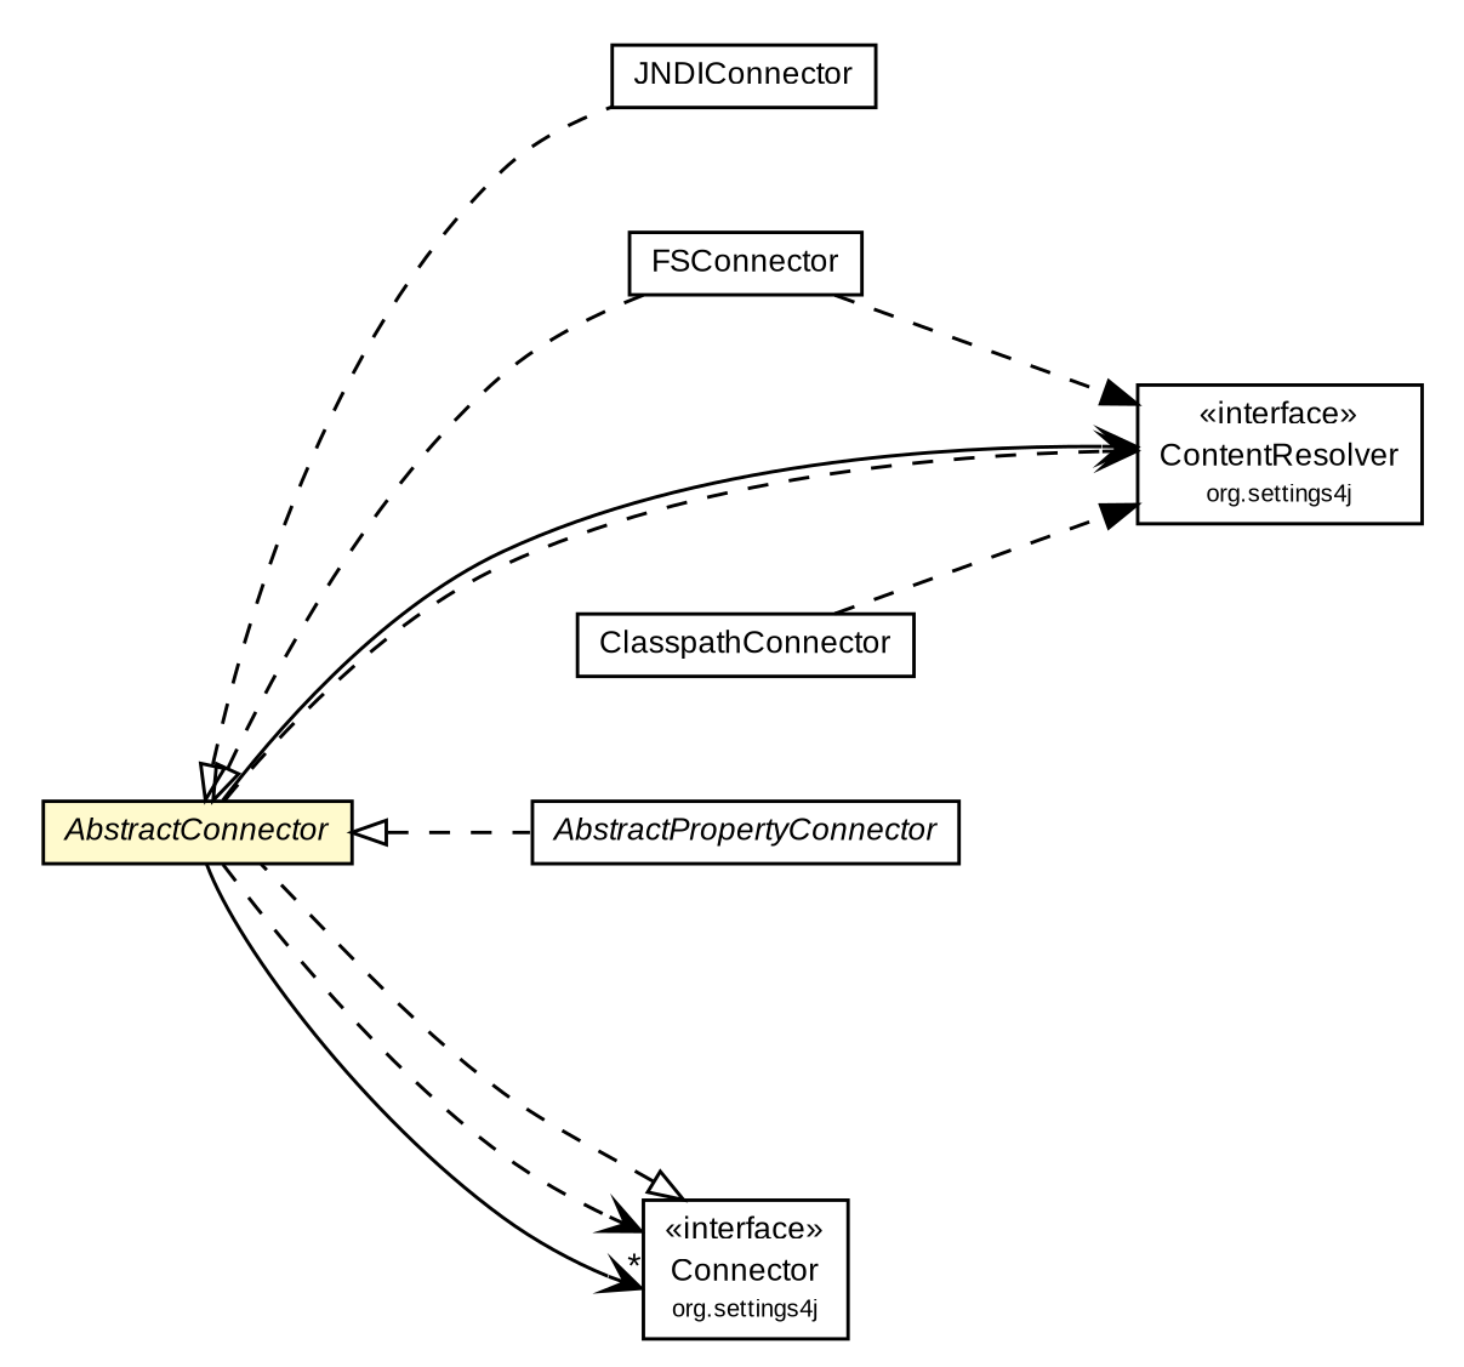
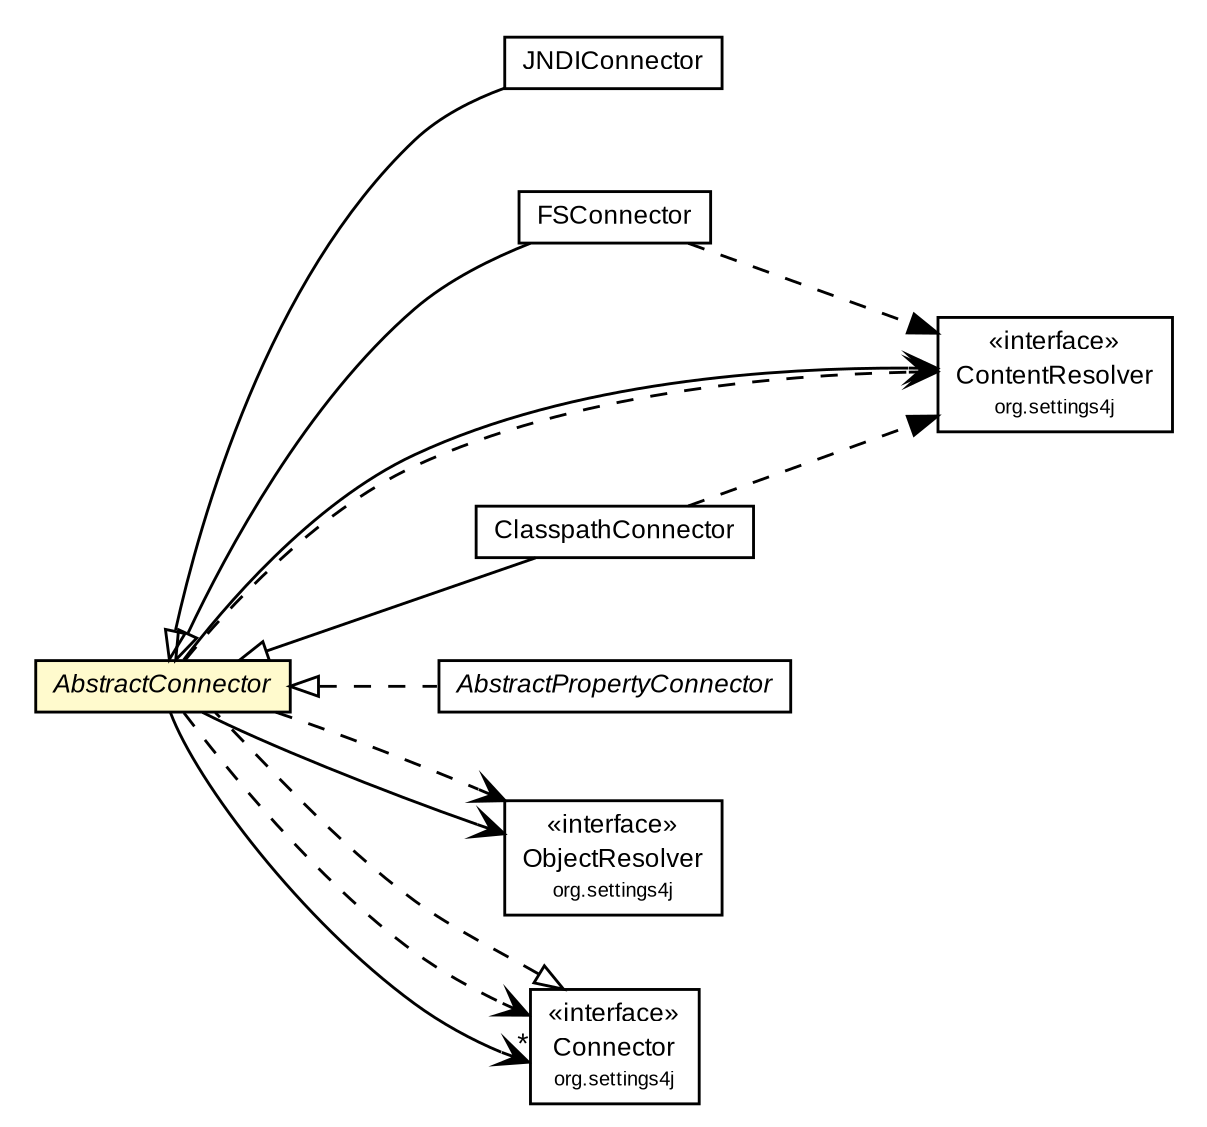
  digraph {
    nodesep=0.25
    rankdir=LR
    ranksep=0.5
    node [fontcolor=black fontname=arial fontsize=9.0 shape=plaintext]
    edge [arrowhead=open color=black fontcolor=black fontname=arial fontsize=10.0 headport=p labelfontname=arial labelfontsize=10 style=dashed tailport=p]
    n1 [label=<<table title="org.settings4j.connector.JNDIConnector" border="0" cellborder="1" cellspacing="0" cellpadding="2" port="p" href="./JNDIConnector.html"> 		<tr><td><table border="0" cellspacing="0" cellpadding="1"> <tr><td align="center" balign="center"> JNDIConnector </td></tr> 		</table></td></tr> 		</table>>]
    n2 [label=<<table title="org.settings4j.connector.FSConnector" border="0" cellborder="1" cellspacing="0" cellpadding="2" port="p" href="./FSConnector.html"> 		<tr><td><table border="0" cellspacing="0" cellpadding="1"> <tr><td align="center" balign="center"> FSConnector </td></tr> 		</table></td></tr> 		</table>>]
    n3 [label=<<table title="org.settings4j.ContentResolver" border="0" cellborder="1" cellspacing="0" cellpadding="2" port="p" href="../ContentResolver.html"> 		<tr><td><table border="0" cellspacing="0" cellpadding="1"> <tr><td align="center" balign="center"> &#171;interface&#187; </td></tr> <tr><td align="center" balign="center"> ContentResolver </td></tr> <tr><td align="center" balign="center"><font point-size="7.0"> org.settings4j </font></td></tr> 		</table></td></tr> 		</table>>]
    n4 [label=<<table title="org.settings4j.connector.ClasspathConnector" border="0" cellborder="1" cellspacing="0" cellpadding="2" port="p" href="./ClasspathConnector.html"> 		<tr><td><table border="0" cellspacing="0" cellpadding="1"> <tr><td align="center" balign="center"> ClasspathConnector </td></tr> 		</table></td></tr> 		</table>>]
    n5 [label=<<table title="org.settings4j.connector.AbstractPropertyConnector" border="0" cellborder="1" cellspacing="0" cellpadding="2" port="p" href="./AbstractPropertyConnector.html"> 		<tr><td><table border="0" cellspacing="0" cellpadding="1"> <tr><td align="center" balign="center"><font face="arial italic"> AbstractPropertyConnector </font></td></tr> 		</table></td></tr> 		</table>>]
    n6 [label=<<table title="org.settings4j.connector.AbstractConnector" border="0" cellborder="1" cellspacing="0" cellpadding="2" port="p" bgcolor="lemonChiffon" href="./AbstractConnector.html"> 		<tr><td><table border="0" cellspacing="0" cellpadding="1"> <tr><td align="center" balign="center"><font face="arial italic"> AbstractConnector </font></td></tr> 		</table></td></tr> 		</table>>]
+   n7 [label=<<table title="org.settings4j.ObjectResolver" border="0" cellborder="1" cellspacing="0" cellpadding="2" port="p" href="../ObjectResolver.html"> 		<tr><td><table border="0" cellspacing="0" cellpadding="1"> <tr><td align="center" balign="center"> &#171;interface&#187; </td></tr> <tr><td align="center" balign="center"> ObjectResolver </td></tr> <tr><td align="center" balign="center"><font point-size="7.0"> org.settings4j </font></td></tr> 		</table></td></tr> 		</table>>]
    n8 [label=<<table title="org.settings4j.Connector" border="0" cellborder="1" cellspacing="0" cellpadding="2" port="p" href="../Connector.html"> 		<tr><td><table border="0" cellspacing="0" cellpadding="1"> <tr><td align="center" balign="center"> &#171;interface&#187; </td></tr> <tr><td align="center" balign="center"> Connector </td></tr> <tr><td align="center" balign="center"><font point-size="7.0"> org.settings4j </font></td></tr> 		</table></td></tr> 		</table>>]
    n2 -> n3 [arrowhead=normal]
    n4 -> n3 [arrowhead=normal]
-   n6 -> n1 [arrowtail=empty dir=back fontsize=10 arrowhead="" color="" fontcolor=""]
-   n6 -> n2 [arrowtail=empty dir=back fontsize=10 arrowhead="" color="" fontcolor=""]
+   n6 -> n1 [arrowtail=empty dir=back fontsize=10 arrowhead="" color="" fontcolor="" style=""]
+   n6 -> n2 [arrowtail=empty dir=back fontsize=10 arrowhead="" color="" fontcolor="" style=""]
    n6 -> n3 [style=""]
    n6 -> n3
+   n6 -> n4 [arrowtail=empty dir=back fontsize=10 arrowhead="" color="" fontcolor="" style=""]
    n6 -> n5 [arrowtail=empty dir=back fontsize=10 arrowhead="" color="" fontcolor=""]
+   n6 -> n7 [style=""]
+   n6 -> n7
    n6 -> n8 [headlabel="*" style=""]
    n6 -> n8
    n8 -> n6 [arrowtail=empty dir=back fontsize=10 arrowhead="" color="" fontcolor=""]
  }
